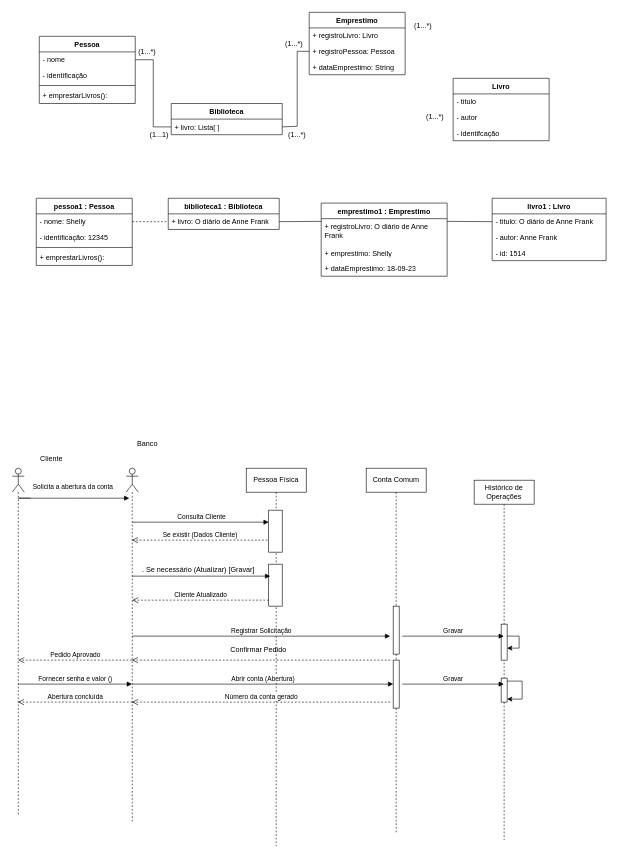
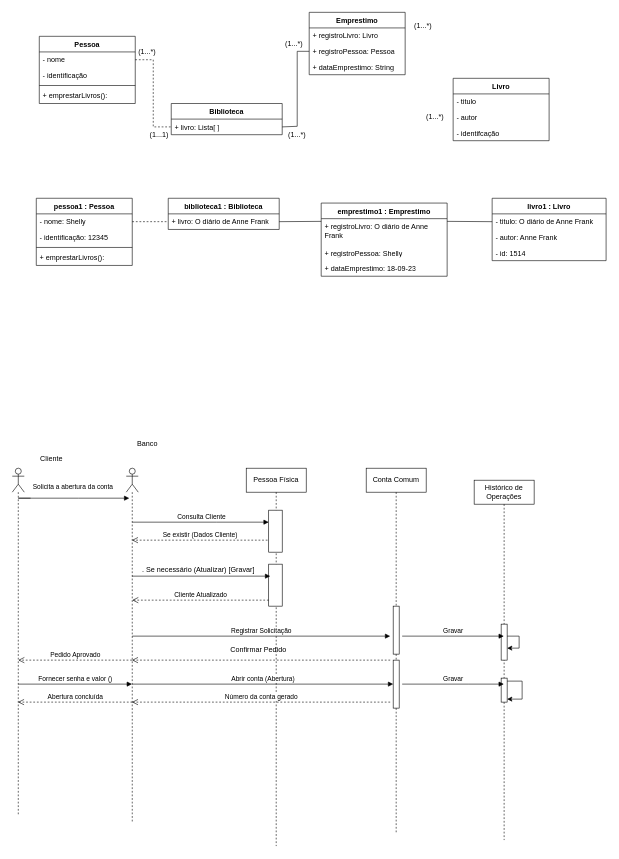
  <mxCell id="0" />
  <mxCell id="1" parent="0" />
  <mxCell id="2" value="" style="shape=umlLifeline;perimeter=lifelinePerimeter;whiteSpace=wrap;html=1;container=1;dropTarget=0;collapsible=0;recursiveResize=0;outlineConnect=0;portConstraint=eastwest;newEdgeStyle={&quot;curved&quot;:0,&quot;rounded&quot;:0};participant=umlActor;" vertex="1" parent="1"><mxGeometry x="20" y="780" width="20" height="580" as="geometry" /></mxCell>
  <mxCell id="3" value="Cliente" style="text;html=1;align=center;verticalAlign=middle;resizable=0;points=[];autosize=1;strokeColor=none;fillColor=none;" vertex="1" parent="1"><mxGeometry x="55" y="750" width="60" height="30" as="geometry" /></mxCell>
  <mxCell id="4" value="" style="shape=umlLifeline;perimeter=lifelinePerimeter;whiteSpace=wrap;html=1;container=1;dropTarget=0;collapsible=0;recursiveResize=0;outlineConnect=0;portConstraint=eastwest;newEdgeStyle={&quot;curved&quot;:0,&quot;rounded&quot;:0};participant=umlActor;" vertex="1" parent="1"><mxGeometry x="210" y="780" width="20" height="590" as="geometry" /></mxCell>
  <mxCell id="5" value="Banco" style="text;html=1;align=center;verticalAlign=middle;resizable=0;points=[];autosize=1;strokeColor=none;fillColor=none;" vertex="1" parent="1"><mxGeometry x="215" y="725" width="60" height="30" as="geometry" /></mxCell>
  <mxCell id="6" value="Solicita a abertura da conta" style="html=1;verticalAlign=bottom;endArrow=block;curved=0;rounded=0;" edge="1" parent="1"><mxGeometry x="0.075" y="10" width="80" relative="1" as="geometry"><mxPoint x="50.5" y="830" as="sourcePoint" /><mxPoint x="215" y="830" as="targetPoint" /><Array as="points"><mxPoint x="30" y="830" /><mxPoint x="130.5" y="830" /></Array><mxPoint x="1" as="offset" /></mxGeometry></mxCell>
  <mxCell id="7" value="&amp;nbsp;Consulta Cliente" style="html=1;verticalAlign=bottom;endArrow=block;curved=0;rounded=0;" edge="1" parent="1" target="9"><mxGeometry width="80" relative="1" as="geometry"><mxPoint x="220" y="870" as="sourcePoint" /><mxPoint x="380" y="870" as="targetPoint" /><Array as="points"><mxPoint x="360" y="870" /></Array></mxGeometry></mxCell>
  <mxCell id="8" value="Pessoa Física" style="shape=umlLifeline;perimeter=lifelinePerimeter;whiteSpace=wrap;html=1;container=1;dropTarget=0;collapsible=0;recursiveResize=0;outlineConnect=0;portConstraint=eastwest;newEdgeStyle={&quot;curved&quot;:0,&quot;rounded&quot;:0};" vertex="1" parent="1"><mxGeometry x="410" y="780" width="100" height="630" as="geometry" /></mxCell>
  <mxCell id="9" value="" style="html=1;points=[[0,0,0,0,5],[0,1,0,0,-5],[1,0,0,0,5],[1,1,0,0,-5]];perimeter=orthogonalPerimeter;outlineConnect=0;targetShapes=umlLifeline;portConstraint=eastwest;newEdgeStyle={&quot;curved&quot;:0,&quot;rounded&quot;:0};" vertex="1" parent="8"><mxGeometry x="37.5" y="70" width="22.5" height="70" as="geometry" /></mxCell>
  <mxCell id="10" value="" style="html=1;points=[[0,0,0,0,5],[0,1,0,0,-5],[1,0,0,0,5],[1,1,0,0,-5]];perimeter=orthogonalPerimeter;outlineConnect=0;targetShapes=umlLifeline;portConstraint=eastwest;newEdgeStyle={&quot;curved&quot;:0,&quot;rounded&quot;:0};" vertex="1" parent="8"><mxGeometry x="37.5" y="160" width="22.5" height="70" as="geometry" /></mxCell>
  <mxCell id="11" value="Conta Comum" style="shape=umlLifeline;whiteSpace=wrap;html=1;container=1;dropTarget=0;collapsible=0;recursiveResize=0;outlineConnect=0;portConstraint=eastwest;newEdgeStyle={&quot;curved&quot;:0,&quot;rounded&quot;:0};points=[[0,0,0,0,5],[0,1,0,0,-5],[1,0,0,0,5],[1,1,0,0,-5]];perimeter=rectanglePerimeter;targetShapes=umlLifeline;participant=label;" vertex="1" parent="1"><mxGeometry x="610" y="780" width="100" height="610" as="geometry" /></mxCell>
  <mxCell id="12" value="" style="html=1;points=[[0,0,0,0,5],[0,1,0,0,-5],[1,0,0,0,5],[1,1,0,0,-5]];perimeter=orthogonalPerimeter;outlineConnect=0;targetShapes=umlLifeline;portConstraint=eastwest;newEdgeStyle={&quot;curved&quot;:0,&quot;rounded&quot;:0};" vertex="1" parent="11"><mxGeometry x="45" y="230" width="10" height="80" as="geometry" /></mxCell>
  <mxCell id="13" value="" style="html=1;points=[[0,0,0,0,5],[0,1,0,0,-5],[1,0,0,0,5],[1,1,0,0,-5]];perimeter=orthogonalPerimeter;outlineConnect=0;targetShapes=umlLifeline;portConstraint=eastwest;newEdgeStyle={&quot;curved&quot;:0,&quot;rounded&quot;:0};direction=west;" vertex="1" parent="11"><mxGeometry x="45" y="320" width="10" height="80" as="geometry" /></mxCell>
  <mxCell id="14" value="Se existir (Dados Cliente)" style="html=1;verticalAlign=bottom;endArrow=open;dashed=1;endSize=8;curved=0;rounded=0;" edge="1" parent="1" target="4"><mxGeometry relative="1" as="geometry"><mxPoint x="445.5" y="900" as="sourcePoint" /><mxPoint x="285" y="900" as="targetPoint" /></mxGeometry></mxCell>
  <mxCell id="15" value="Histórico de Operações" style="shape=umlLifeline;perimeter=lifelinePerimeter;whiteSpace=wrap;html=1;container=1;dropTarget=0;collapsible=0;recursiveResize=0;outlineConnect=0;portConstraint=eastwest;newEdgeStyle={&quot;curved&quot;:0,&quot;rounded&quot;:0};" vertex="1" parent="1"><mxGeometry x="790" y="800" width="100" height="600" as="geometry" /></mxCell>
  <mxCell id="16" value="" style="html=1;points=[[0,0,0,0,5],[0,1,0,0,-5],[1,0,0,0,5],[1,1,0,0,-5]];perimeter=orthogonalPerimeter;outlineConnect=0;targetShapes=umlLifeline;portConstraint=eastwest;newEdgeStyle={&quot;curved&quot;:0,&quot;rounded&quot;:0};" vertex="1" parent="15"><mxGeometry x="45" y="240" width="10" height="60" as="geometry" /></mxCell>
  <mxCell id="17" value="" style="endArrow=classic;startArrow=none;html=1;rounded=0;startFill=0;" edge="1" parent="15" source="16" target="16"><mxGeometry width="50" height="50" relative="1" as="geometry"><mxPoint x="-430" y="170" as="sourcePoint" /><mxPoint x="-380" y="120" as="targetPoint" /></mxGeometry></mxCell>
  <mxCell id="18" value="" style="html=1;points=[[0,0,0,0,5],[0,1,0,0,-5],[1,0,0,0,5],[1,1,0,0,-5]];perimeter=orthogonalPerimeter;outlineConnect=0;targetShapes=umlLifeline;portConstraint=eastwest;newEdgeStyle={&quot;curved&quot;:0,&quot;rounded&quot;:0};" vertex="1" parent="15"><mxGeometry x="45" y="330" width="10" height="40" as="geometry" /></mxCell>
  <mxCell id="19" style="edgeStyle=orthogonalEdgeStyle;rounded=0;orthogonalLoop=1;jettySize=auto;html=1;curved=0;exitX=1;exitY=0;exitDx=0;exitDy=5;exitPerimeter=0;entryX=1;entryY=1;entryDx=0;entryDy=-5;entryPerimeter=0;" edge="1" parent="15" source="18" target="18"><mxGeometry relative="1" as="geometry"><Array as="points"><mxPoint x="80" y="335" /><mxPoint x="80" y="365" /></Array></mxGeometry></mxCell>
  <mxCell id="20" value="" style="html=1;verticalAlign=bottom;endArrow=block;curved=0;rounded=0;" edge="1" parent="1" source="4"><mxGeometry width="80" relative="1" as="geometry"><mxPoint x="270" y="960" as="sourcePoint" /><mxPoint x="450" y="960" as="targetPoint" /></mxGeometry></mxCell>
  <mxCell id="21" value=". Se necessário (Atualizar) [Gravar]" style="text;html=1;align=center;verticalAlign=middle;resizable=0;points=[];autosize=1;strokeColor=none;fillColor=none;" vertex="1" parent="1"><mxGeometry x="225" y="935" width="210" height="30" as="geometry" /></mxCell>
  <mxCell id="22" value="Cliente Atualizado" style="html=1;verticalAlign=bottom;endArrow=open;dashed=1;endSize=8;curved=0;rounded=0;" edge="1" parent="1" source="10"><mxGeometry relative="1" as="geometry"><mxPoint x="440" y="1000" as="sourcePoint" /><mxPoint x="220" y="1000" as="targetPoint" /></mxGeometry></mxCell>
  <mxCell id="23" value="Registrar Solicitação" style="html=1;verticalAlign=bottom;endArrow=block;curved=0;rounded=0;" edge="1" parent="1"><mxGeometry width="80" relative="1" as="geometry"><mxPoint x="220" y="1060" as="sourcePoint" /><mxPoint x="650" y="1060" as="targetPoint" /></mxGeometry></mxCell>
  <mxCell id="24" value="" style="html=1;verticalAlign=bottom;endArrow=open;dashed=1;endSize=8;curved=0;rounded=0;" edge="1" parent="1" target="4"><mxGeometry relative="1" as="geometry"><mxPoint x="650" y="1100" as="sourcePoint" /><mxPoint x="750" y="1100" as="targetPoint" /></mxGeometry></mxCell>
  <mxCell id="25" value="Gravar" style="html=1;verticalAlign=bottom;endArrow=block;curved=0;rounded=0;" edge="1" parent="1" target="15"><mxGeometry width="80" relative="1" as="geometry"><mxPoint x="670" y="1060" as="sourcePoint" /><mxPoint x="750" y="1060" as="targetPoint" /></mxGeometry></mxCell>
  <mxCell id="26" value="Confirmar Pedido" style="text;html=1;align=center;verticalAlign=middle;resizable=0;points=[];autosize=1;strokeColor=none;fillColor=none;" vertex="1" parent="1"><mxGeometry x="370" y="1068" width="120" height="30" as="geometry" /></mxCell>
  <mxCell id="27" value="Pedido Aprovado" style="html=1;verticalAlign=bottom;endArrow=open;dashed=1;endSize=8;curved=0;rounded=0;" edge="1" parent="1" source="4"><mxGeometry relative="1" as="geometry"><mxPoint x="190" y="1100" as="sourcePoint" /><mxPoint x="30" y="1100" as="targetPoint" /></mxGeometry></mxCell>
  <mxCell id="28" value="Fornecer senha e valor ()" style="html=1;verticalAlign=bottom;endArrow=block;curved=0;rounded=0;" edge="1" parent="1" target="4"><mxGeometry width="80" relative="1" as="geometry"><mxPoint x="30" y="1140" as="sourcePoint" /><mxPoint x="110" y="1140" as="targetPoint" /></mxGeometry></mxCell>
  <mxCell id="29" value="Abrir conta (Abertura)" style="html=1;verticalAlign=bottom;endArrow=block;curved=0;rounded=0;" edge="1" parent="1" target="13"><mxGeometry width="80" relative="1" as="geometry"><mxPoint x="220" y="1140" as="sourcePoint" /><mxPoint x="657" y="1135" as="targetPoint" /></mxGeometry></mxCell>
  <mxCell id="30" value="Gravar" style="html=1;verticalAlign=bottom;endArrow=block;curved=0;rounded=0;" edge="1" parent="1" target="15"><mxGeometry width="80" relative="1" as="geometry"><mxPoint x="670" y="1140" as="sourcePoint" /><mxPoint x="750" y="1140" as="targetPoint" /><Array as="points"><mxPoint x="780" y="1140" /></Array></mxGeometry></mxCell>
  <mxCell id="31" value="Número da conta gerado" style="html=1;verticalAlign=bottom;endArrow=open;dashed=1;endSize=8;curved=0;rounded=0;" edge="1" parent="1" target="4"><mxGeometry relative="1" as="geometry"><mxPoint x="650" y="1170" as="sourcePoint" /><mxPoint x="570" y="1170" as="targetPoint" /></mxGeometry></mxCell>
  <mxCell id="32" value="Abertura concluída" style="html=1;verticalAlign=bottom;endArrow=open;dashed=1;endSize=8;curved=0;rounded=0;" edge="1" parent="1" target="2"><mxGeometry relative="1" as="geometry"><mxPoint x="220" y="1170" as="sourcePoint" /><mxPoint x="140" y="1170" as="targetPoint" /></mxGeometry></mxCell>
  <mxCell id="33" value="biblioteca1 : Biblioteca" style="swimlane;fontStyle=1;align=center;verticalAlign=top;childLayout=stackLayout;horizontal=1;startSize=26;horizontalStack=0;resizeParent=1;resizeParentMax=0;resizeLast=0;collapsible=1;marginBottom=0;whiteSpace=wrap;html=1;" vertex="1" parent="1"><mxGeometry x="280" y="330" width="185" height="52" as="geometry" /></mxCell>
  <mxCell id="34" value="+ livro: O diário de Anne Frank" style="text;strokeColor=none;fillColor=none;align=left;verticalAlign=top;spacingLeft=4;spacingRight=4;overflow=hidden;rotatable=0;points=[[0,0.5],[1,0.5]];portConstraint=eastwest;whiteSpace=wrap;html=1;" vertex="1" parent="33"><mxGeometry y="26" width="185" height="26" as="geometry" /></mxCell>
  <mxCell id="35" value="livro1 : Livro" style="swimlane;fontStyle=1;align=center;verticalAlign=top;childLayout=stackLayout;horizontal=1;startSize=26;horizontalStack=0;resizeParent=1;resizeParentMax=0;resizeLast=0;collapsible=1;marginBottom=0;whiteSpace=wrap;html=1;" vertex="1" parent="1"><mxGeometry x="820" y="330" width="190" height="104" as="geometry" /></mxCell>
  <mxCell id="36" value="- titulo: O diário de Anne Frank" style="text;strokeColor=none;fillColor=none;align=left;verticalAlign=top;spacingLeft=4;spacingRight=4;overflow=hidden;rotatable=0;points=[[0,0.5],[1,0.5]];portConstraint=eastwest;whiteSpace=wrap;html=1;" vertex="1" parent="35"><mxGeometry y="26" width="190" height="26" as="geometry" /></mxCell>
  <mxCell id="37" value="- autor: Anne Frank&amp;nbsp;" style="text;strokeColor=none;fillColor=none;align=left;verticalAlign=top;spacingLeft=4;spacingRight=4;overflow=hidden;rotatable=0;points=[[0,0.5],[1,0.5]];portConstraint=eastwest;whiteSpace=wrap;html=1;" vertex="1" parent="35"><mxGeometry y="52" width="190" height="26" as="geometry" /></mxCell>
  <mxCell id="38" value="- id: 1514" style="text;strokeColor=none;fillColor=none;align=left;verticalAlign=top;spacingLeft=4;spacingRight=4;overflow=hidden;rotatable=0;points=[[0,0.5],[1,0.5]];portConstraint=eastwest;whiteSpace=wrap;html=1;" vertex="1" parent="35"><mxGeometry y="78" width="190" height="26" as="geometry" /></mxCell>
  <mxCell id="39" value="pessoa1 : Pessoa" style="swimlane;fontStyle=1;align=center;verticalAlign=top;childLayout=stackLayout;horizontal=1;startSize=26;horizontalStack=0;resizeParent=1;resizeParentMax=0;resizeLast=0;collapsible=1;marginBottom=0;whiteSpace=wrap;html=1;" vertex="1" parent="1"><mxGeometry x="60" y="330" width="160" height="112" as="geometry" /></mxCell>
  <mxCell id="40" value="- nome: Shelly" style="text;strokeColor=none;fillColor=none;align=left;verticalAlign=top;spacingLeft=4;spacingRight=4;overflow=hidden;rotatable=0;points=[[0,0.5],[1,0.5]];portConstraint=eastwest;whiteSpace=wrap;html=1;" vertex="1" parent="39"><mxGeometry y="26" width="160" height="26" as="geometry" /></mxCell>
  <mxCell id="41" value="- identificação: 12345" style="text;strokeColor=none;fillColor=none;align=left;verticalAlign=top;spacingLeft=4;spacingRight=4;overflow=hidden;rotatable=0;points=[[0,0.5],[1,0.5]];portConstraint=eastwest;whiteSpace=wrap;html=1;" vertex="1" parent="39"><mxGeometry y="52" width="160" height="26" as="geometry" /></mxCell>
  <mxCell id="42" value="" style="line;strokeWidth=1;fillColor=none;align=left;verticalAlign=middle;spacingTop=-1;spacingLeft=3;spacingRight=3;rotatable=0;labelPosition=right;points=[];portConstraint=eastwest;strokeColor=inherit;" vertex="1" parent="39"><mxGeometry y="78" width="160" height="8" as="geometry" /></mxCell>
  <mxCell id="43" value="+ emprestarLivros():" style="text;strokeColor=none;fillColor=none;align=left;verticalAlign=top;spacingLeft=4;spacingRight=4;overflow=hidden;rotatable=0;points=[[0,0.5],[1,0.5]];portConstraint=eastwest;whiteSpace=wrap;html=1;" vertex="1" parent="39"><mxGeometry y="86" width="160" height="26" as="geometry" /></mxCell>
  <mxCell id="44" value="emprestimo1 : Emprestimo" style="swimlane;fontStyle=1;align=center;verticalAlign=top;childLayout=stackLayout;horizontal=1;startSize=26;horizontalStack=0;resizeParent=1;resizeParentMax=0;resizeLast=0;collapsible=1;marginBottom=0;whiteSpace=wrap;html=1;" vertex="1" parent="1"><mxGeometry x="535" y="338" width="210" height="122" as="geometry" /></mxCell>
  <mxCell id="45" value="+ registroLivro: O diário de Anne Frank" style="text;strokeColor=none;fillColor=none;align=left;verticalAlign=top;spacingLeft=4;spacingRight=4;overflow=hidden;rotatable=0;points=[[0,0.5],[1,0.5]];portConstraint=eastwest;whiteSpace=wrap;html=1;" vertex="1" parent="44"><mxGeometry y="26" width="210" height="44" as="geometry" /></mxCell>
- <mxCell id="46" value="+ emprestimo: Shelly" style="text;strokeColor=none;fillColor=none;align=left;verticalAlign=top;spacingLeft=4;spacingRight=4;overflow=hidden;rotatable=0;points=[[0,0.5],[1,0.5]];portConstraint=eastwest;whiteSpace=wrap;html=1;" vertex="1" parent="44"><mxGeometry y="70" width="210" height="26" as="geometry" /></mxCell>
+ <mxCell id="46" value="+ registroPessoa: Shelly" style="text;strokeColor=none;fillColor=none;align=left;verticalAlign=top;spacingLeft=4;spacingRight=4;overflow=hidden;rotatable=0;points=[[0,0.5],[1,0.5]];portConstraint=eastwest;whiteSpace=wrap;html=1;" vertex="1" parent="44"><mxGeometry y="70" width="210" height="26" as="geometry" /></mxCell>
  <mxCell id="47" value="+ dataEmprestimo: 18-09-23" style="text;strokeColor=none;fillColor=none;align=left;verticalAlign=top;spacingLeft=4;spacingRight=4;overflow=hidden;rotatable=0;points=[[0,0.5],[1,0.5]];portConstraint=eastwest;whiteSpace=wrap;html=1;" vertex="1" parent="44"><mxGeometry y="96" width="210" height="26" as="geometry" /></mxCell>
  <mxCell id="48" value="" style="endArrow=none;html=1;rounded=0;exitX=1;exitY=0.5;exitDx=0;exitDy=0;entryX=0;entryY=0.5;entryDx=0;entryDy=0;dashed=1;" edge="1" parent="1" source="40" target="34"><mxGeometry width="50" height="50" relative="1" as="geometry"><mxPoint x="493" y="424" as="sourcePoint" /><mxPoint x="543" y="374" as="targetPoint" /></mxGeometry></mxCell>
  <mxCell id="49" value="" style="endArrow=none;html=1;rounded=0;exitX=1;exitY=0.5;exitDx=0;exitDy=0;entryX=0;entryY=0.25;entryDx=0;entryDy=0;" edge="1" parent="1" source="34" target="44"><mxGeometry width="50" height="50" relative="1" as="geometry"><mxPoint x="493" y="424" as="sourcePoint" /><mxPoint x="543" y="374" as="targetPoint" /></mxGeometry></mxCell>
  <mxCell id="50" value="" style="endArrow=none;html=1;rounded=0;exitX=1;exitY=0.25;exitDx=0;exitDy=0;entryX=0;entryY=0.5;entryDx=0;entryDy=0;" edge="1" parent="1" source="44" target="36"><mxGeometry width="50" height="50" relative="1" as="geometry"><mxPoint x="493" y="424" as="sourcePoint" /><mxPoint x="543" y="374" as="targetPoint" /></mxGeometry></mxCell>
  <mxCell id="51" value="Biblioteca" style="swimlane;fontStyle=1;align=center;verticalAlign=top;childLayout=stackLayout;horizontal=1;startSize=26;horizontalStack=0;resizeParent=1;resizeParentMax=0;resizeLast=0;collapsible=1;marginBottom=0;whiteSpace=wrap;html=1;" vertex="1" parent="1"><mxGeometry x="285" y="172" width="185" height="52" as="geometry" /></mxCell>
  <mxCell id="52" value="+ livro: Lista[ ]" style="text;strokeColor=none;fillColor=none;align=left;verticalAlign=top;spacingLeft=4;spacingRight=4;overflow=hidden;rotatable=0;points=[[0,0.5],[1,0.5]];portConstraint=eastwest;whiteSpace=wrap;html=1;" vertex="1" parent="51"><mxGeometry y="26" width="185" height="26" as="geometry" /></mxCell>
  <mxCell id="53" value="Livro" style="swimlane;fontStyle=1;align=center;verticalAlign=top;childLayout=stackLayout;horizontal=1;startSize=26;horizontalStack=0;resizeParent=1;resizeParentMax=0;resizeLast=0;collapsible=1;marginBottom=0;whiteSpace=wrap;html=1;" vertex="1" parent="1"><mxGeometry x="755" y="130" width="160" height="104" as="geometry" /></mxCell>
  <mxCell id="54" value="- titulo" style="text;strokeColor=none;fillColor=none;align=left;verticalAlign=top;spacingLeft=4;spacingRight=4;overflow=hidden;rotatable=0;points=[[0,0.5],[1,0.5]];portConstraint=eastwest;whiteSpace=wrap;html=1;" vertex="1" parent="53"><mxGeometry y="26" width="160" height="26" as="geometry" /></mxCell>
  <mxCell id="55" value="- autor" style="text;strokeColor=none;fillColor=none;align=left;verticalAlign=top;spacingLeft=4;spacingRight=4;overflow=hidden;rotatable=0;points=[[0,0.5],[1,0.5]];portConstraint=eastwest;whiteSpace=wrap;html=1;" vertex="1" parent="53"><mxGeometry y="52" width="160" height="26" as="geometry" /></mxCell>
  <mxCell id="56" value="- identifcação" style="text;strokeColor=none;fillColor=none;align=left;verticalAlign=top;spacingLeft=4;spacingRight=4;overflow=hidden;rotatable=0;points=[[0,0.5],[1,0.5]];portConstraint=eastwest;whiteSpace=wrap;html=1;" vertex="1" parent="53"><mxGeometry y="78" width="160" height="26" as="geometry" /></mxCell>
  <mxCell id="57" value="Pessoa" style="swimlane;fontStyle=1;align=center;verticalAlign=top;childLayout=stackLayout;horizontal=1;startSize=26;horizontalStack=0;resizeParent=1;resizeParentMax=0;resizeLast=0;collapsible=1;marginBottom=0;whiteSpace=wrap;html=1;" vertex="1" parent="1"><mxGeometry x="65" y="60" width="160" height="112" as="geometry" /></mxCell>
  <mxCell id="58" value="- nome" style="text;strokeColor=none;fillColor=none;align=left;verticalAlign=top;spacingLeft=4;spacingRight=4;overflow=hidden;rotatable=0;points=[[0,0.5],[1,0.5]];portConstraint=eastwest;whiteSpace=wrap;html=1;" vertex="1" parent="57"><mxGeometry y="26" width="160" height="26" as="geometry" /></mxCell>
  <mxCell id="59" value="- identificação" style="text;strokeColor=none;fillColor=none;align=left;verticalAlign=top;spacingLeft=4;spacingRight=4;overflow=hidden;rotatable=0;points=[[0,0.5],[1,0.5]];portConstraint=eastwest;whiteSpace=wrap;html=1;" vertex="1" parent="57"><mxGeometry y="52" width="160" height="26" as="geometry" /></mxCell>
  <mxCell id="60" value="" style="line;strokeWidth=1;fillColor=none;align=left;verticalAlign=middle;spacingTop=-1;spacingLeft=3;spacingRight=3;rotatable=0;labelPosition=right;points=[];portConstraint=eastwest;strokeColor=inherit;" vertex="1" parent="57"><mxGeometry y="78" width="160" height="8" as="geometry" /></mxCell>
  <mxCell id="61" value="+ emprestarLivros():" style="text;strokeColor=none;fillColor=none;align=left;verticalAlign=top;spacingLeft=4;spacingRight=4;overflow=hidden;rotatable=0;points=[[0,0.5],[1,0.5]];portConstraint=eastwest;whiteSpace=wrap;html=1;" vertex="1" parent="57"><mxGeometry y="86" width="160" height="26" as="geometry" /></mxCell>
  <mxCell id="62" value="Emprestimo" style="swimlane;fontStyle=1;align=center;verticalAlign=top;childLayout=stackLayout;horizontal=1;startSize=26;horizontalStack=0;resizeParent=1;resizeParentMax=0;resizeLast=0;collapsible=1;marginBottom=0;whiteSpace=wrap;html=1;" vertex="1" parent="1"><mxGeometry x="515" y="20" width="160" height="104" as="geometry" /></mxCell>
  <mxCell id="63" value="+ registroLivro: Livro" style="text;strokeColor=none;fillColor=none;align=left;verticalAlign=top;spacingLeft=4;spacingRight=4;overflow=hidden;rotatable=0;points=[[0,0.5],[1,0.5]];portConstraint=eastwest;whiteSpace=wrap;html=1;" vertex="1" parent="62"><mxGeometry y="26" width="160" height="26" as="geometry" /></mxCell>
  <mxCell id="64" value="+ registroPessoa: Pessoa" style="text;strokeColor=none;fillColor=none;align=left;verticalAlign=top;spacingLeft=4;spacingRight=4;overflow=hidden;rotatable=0;points=[[0,0.5],[1,0.5]];portConstraint=eastwest;whiteSpace=wrap;html=1;" vertex="1" parent="62"><mxGeometry y="52" width="160" height="26" as="geometry" /></mxCell>
  <mxCell id="65" value="+ dataEmprestimo: String" style="text;strokeColor=none;fillColor=none;align=left;verticalAlign=top;spacingLeft=4;spacingRight=4;overflow=hidden;rotatable=0;points=[[0,0.5],[1,0.5]];portConstraint=eastwest;whiteSpace=wrap;html=1;" vertex="1" parent="62"><mxGeometry y="78" width="160" height="26" as="geometry" /></mxCell>
- <mxCell id="66" value="" style="endArrow=none;html=1;rounded=0;exitX=1;exitY=0.5;exitDx=0;exitDy=0;entryX=0;entryY=0.5;entryDx=0;entryDy=0;" edge="1" parent="1" source="58" target="52"><mxGeometry width="50" height="50" relative="1" as="geometry"><mxPoint x="498" y="154" as="sourcePoint" /><mxPoint x="548" y="104" as="targetPoint" /><Array as="points"><mxPoint x="255" y="99" /><mxPoint x="255" y="211" /></Array></mxGeometry></mxCell>
+ <mxCell id="66" value="" style="endArrow=none;html=1;rounded=0;exitX=1;exitY=0.5;exitDx=0;exitDy=0;entryX=0;entryY=0.5;entryDx=0;entryDy=0;dashed=1;" edge="1" parent="1" source="58" target="52"><mxGeometry width="50" height="50" relative="1" as="geometry"><mxPoint x="498" y="154" as="sourcePoint" /><mxPoint x="548" y="104" as="targetPoint" /><Array as="points"><mxPoint x="255" y="99" /><mxPoint x="255" y="211" /></Array></mxGeometry></mxCell>
  <mxCell id="67" value="" style="endArrow=none;html=1;rounded=0;exitX=1;exitY=0.5;exitDx=0;exitDy=0;entryX=0;entryY=0.5;entryDx=0;entryDy=0;" edge="1" parent="1" source="52" target="64"><mxGeometry width="50" height="50" relative="1" as="geometry"><mxPoint x="481" y="211" as="sourcePoint" /><mxPoint x="546" y="99" as="targetPoint" /><Array as="points"><mxPoint x="495" y="210" /><mxPoint x="495" y="85" /></Array></mxGeometry></mxCell>
  <mxCell id="68" value="(1...*)" style="text;html=1;strokeColor=none;fillColor=none;align=center;verticalAlign=middle;whiteSpace=wrap;rounded=0;" vertex="1" parent="1"><mxGeometry x="215" y="71" width="60" height="30" as="geometry" /></mxCell>
  <mxCell id="69" value="(1...1)" style="text;html=1;strokeColor=none;fillColor=none;align=center;verticalAlign=middle;whiteSpace=wrap;rounded=0;" vertex="1" parent="1"><mxGeometry x="235" y="210" width="60" height="30" as="geometry" /></mxCell>
  <mxCell id="70" value="(1...*)" style="text;html=1;strokeColor=none;fillColor=none;align=center;verticalAlign=middle;whiteSpace=wrap;rounded=0;" vertex="1" parent="1"><mxGeometry x="465" y="210" width="60" height="30" as="geometry" /></mxCell>
  <mxCell id="71" value="(1...*)" style="text;html=1;strokeColor=none;fillColor=none;align=center;verticalAlign=middle;whiteSpace=wrap;rounded=0;" vertex="1" parent="1"><mxGeometry x="460" y="57" width="60" height="30" as="geometry" /></mxCell>
  <mxCell id="72" value="(1...*)" style="text;html=1;strokeColor=none;fillColor=none;align=center;verticalAlign=middle;whiteSpace=wrap;rounded=0;" vertex="1" parent="1"><mxGeometry x="675" y="27" width="60" height="30" as="geometry" /></mxCell>
  <mxCell id="73" value="(1...*)" style="text;html=1;strokeColor=none;fillColor=none;align=center;verticalAlign=middle;whiteSpace=wrap;rounded=0;" vertex="1" parent="1"><mxGeometry x="695" y="180" width="60" height="30" as="geometry" /></mxCell>
